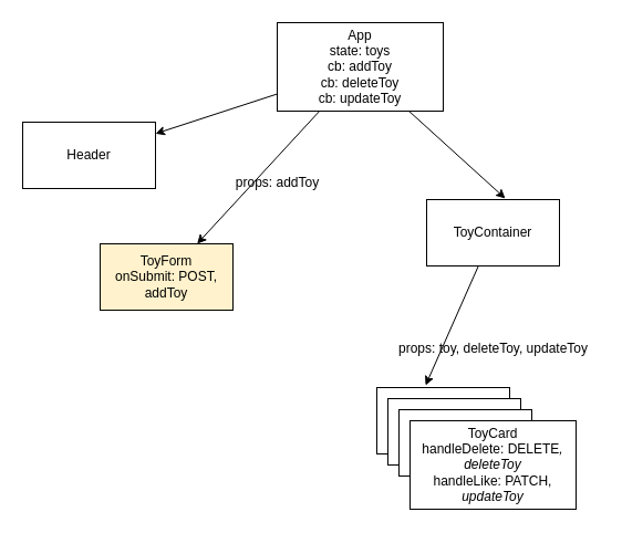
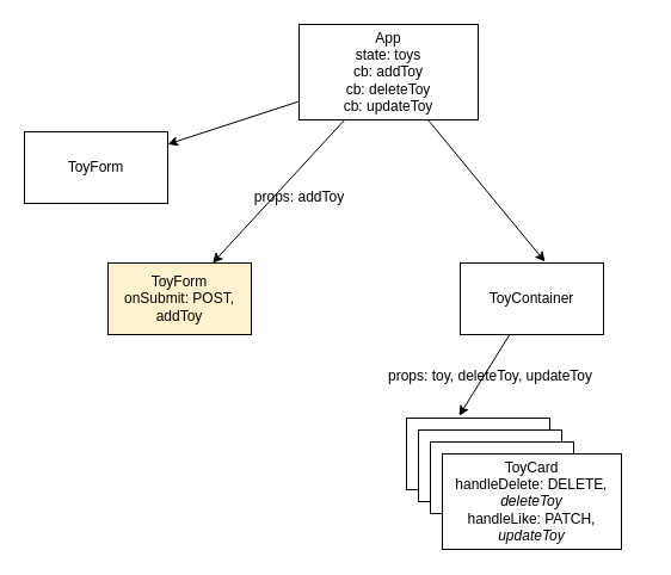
  <mxCell id="0" />
  <mxCell id="1" parent="0" />
  <mxCell id="2" style="edgeStyle=none;html=1;" edge="1" parent="1" source="5" target="6"><mxGeometry relative="1" as="geometry" /></mxCell>
  <mxCell id="3" style="edgeStyle=none;html=1;entryX=0.592;entryY=-0.017;entryDx=0;entryDy=0;entryPerimeter=0;" edge="1" parent="1" source="5" target="8"><mxGeometry relative="1" as="geometry" /></mxCell>
  <mxCell id="4" value="" style="edgeStyle=none;html=1;" edge="1" parent="1" source="5" target="9"><mxGeometry relative="1" as="geometry" /></mxCell>
  <mxCell id="5" value="App&lt;br&gt;state: toys&lt;br&gt;cb: addToy&lt;br&gt;cb: deleteToy&lt;br&gt;cb: updateToy" style="whiteSpace=wrap;html=1;" vertex="1" parent="1"><mxGeometry x="250" y="20" width="150" height="80" as="geometry" /></mxCell>
- <mxCell id="6" value="Header" style="whiteSpace=wrap;html=1;" vertex="1" parent="1"><mxGeometry x="20" y="110" width="120" height="60" as="geometry" /></mxCell>
+ <mxCell id="6" value="ToyForm" style="whiteSpace=wrap;html=1;" vertex="1" parent="1"><mxGeometry x="20" y="110" width="120" height="60" as="geometry" /></mxCell>
  <mxCell id="7" style="edgeStyle=none;html=1;entryX=0.367;entryY=-0.033;entryDx=0;entryDy=0;entryPerimeter=0;" edge="1" parent="1" source="8" target="10"><mxGeometry relative="1" as="geometry" /></mxCell>
- <mxCell id="8" value="ToyContainer" style="whiteSpace=wrap;html=1;" vertex="1" parent="1"><mxGeometry x="385" y="180" width="120" height="60" as="geometry" /></mxCell>
+ <mxCell id="8" value="ToyContainer" style="whiteSpace=wrap;html=1;" vertex="1" parent="1"><mxGeometry x="385" y="220" width="120" height="60" as="geometry" /></mxCell>
  <mxCell id="9" value="ToyForm&lt;br&gt;onSubmit: POST, addToy" style="whiteSpace=wrap;html=1;fillColor=#fff2cc;" vertex="1" parent="1"><mxGeometry x="90" y="220" width="120" height="60" as="geometry" /></mxCell>
  <mxCell id="10" value="ToyCard" style="whiteSpace=wrap;html=1;" vertex="1" parent="1"><mxGeometry x="340" y="350" width="120" height="60" as="geometry" /></mxCell>
  <mxCell id="11" value="ToyCard" style="whiteSpace=wrap;html=1;" vertex="1" parent="1"><mxGeometry x="350" y="360" width="120" height="60" as="geometry" /></mxCell>
  <mxCell id="12" value="ToyCard" style="whiteSpace=wrap;html=1;" vertex="1" parent="1"><mxGeometry x="360" y="370" width="120" height="60" as="geometry" /></mxCell>
  <mxCell id="13" value="ToyCard&lt;br&gt;handleDelete: DELETE&lt;i&gt;, deleteToy&lt;/i&gt;&lt;br&gt;handleLike: PATCH, &lt;i&gt;updateToy&lt;/i&gt;" style="whiteSpace=wrap;html=1;" vertex="1" parent="1"><mxGeometry x="370" y="380" width="150" height="80" as="geometry" /></mxCell>
- <mxCell id="14" value="props: toy, deleteToy, updateToy" style="text;html=1;align=center;verticalAlign=middle;resizable=0;points=[];autosize=1;strokeColor=none;fillColor=none;" vertex="1" parent="1"><mxGeometry x="350" y="300" width="190" height="30" as="geometry" /></mxCell>
+ <mxCell id="14" value="props: toy, deleteToy, updateToy" style="text;html=1;align=center;verticalAlign=middle;resizable=0;points=[];autosize=1;strokeColor=none;fillColor=none;" vertex="1" parent="1"><mxGeometry x="315" y="300" width="190" height="30" as="geometry" /></mxCell>
  <mxCell id="15" value="props: addToy" style="text;html=1;align=center;verticalAlign=middle;resizable=0;points=[];autosize=1;strokeColor=none;fillColor=none;" vertex="1" parent="1"><mxGeometry x="200" y="150" width="100" height="30" as="geometry" /></mxCell>
